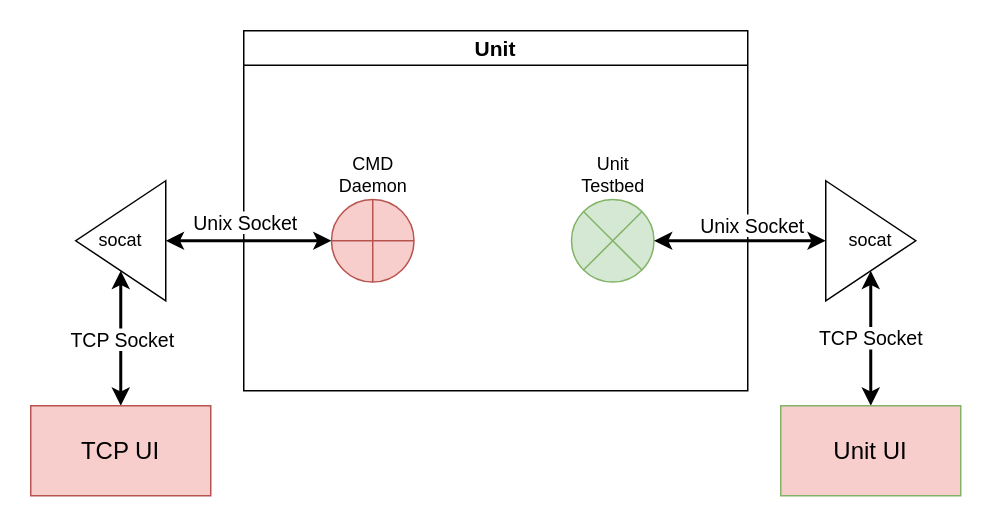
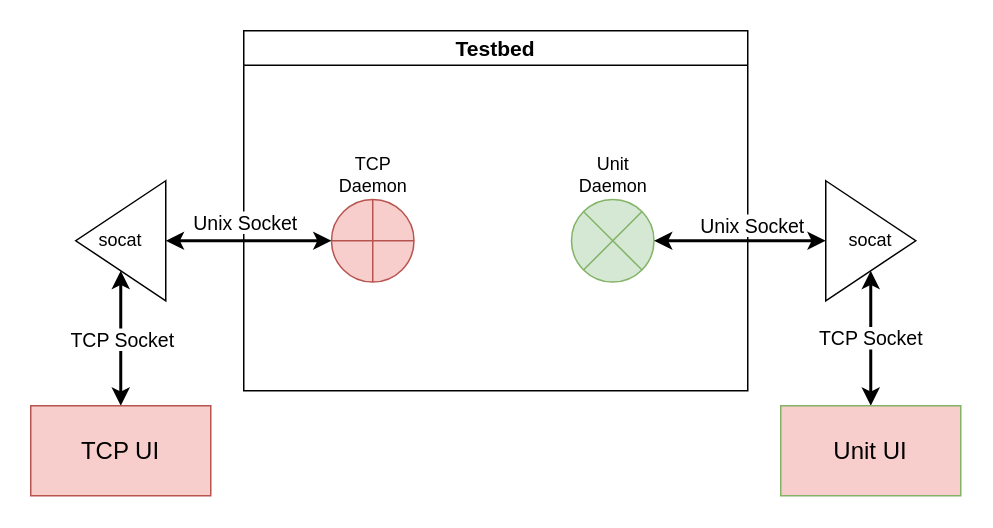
  <mxCell id="0" />
  <mxCell id="1" parent="0" />
- <mxCell id="2" value="Unit" style="swimlane;swimlaneLine=1;horizontal=1;connectable=1;collapsible=0;startSize=23;fontSize=14;" vertex="1" parent="1"><mxGeometry x="162" y="20" width="336" height="240" as="geometry"><mxRectangle x="270" y="190" width="90" height="23" as="alternateBounds" /></mxGeometry></mxCell>
- <mxCell id="3" value="CMD&lt;br&gt;Daemon" style="shape=orEllipse;perimeter=ellipsePerimeter;whiteSpace=wrap;html=1;backgroundOutline=1;fillColor=#f8cecc;strokeColor=#b85450;labelPosition=center;verticalLabelPosition=top;align=center;verticalAlign=bottom;" vertex="1" parent="2"><mxGeometry x="58.5" y="112.5" width="55" height="55" as="geometry" /></mxCell>
- <mxCell id="4" value="Unit Testbed" style="shape=sumEllipse;perimeter=ellipsePerimeter;whiteSpace=wrap;html=1;backgroundOutline=1;fillColor=#d5e8d4;strokeColor=#82b366;verticalAlign=bottom;labelPosition=center;verticalLabelPosition=top;align=center;" vertex="1" parent="2"><mxGeometry x="218.5" y="112.5" width="55" height="55" as="geometry" /></mxCell>
+ <mxCell id="2" value="Testbed" style="swimlane;swimlaneLine=1;horizontal=1;connectable=1;collapsible=0;startSize=23;fontSize=14;" vertex="1" parent="1"><mxGeometry x="162" y="20" width="336" height="240" as="geometry"><mxRectangle x="270" y="190" width="90" height="23" as="alternateBounds" /></mxGeometry></mxCell>
+ <mxCell id="3" value="TCP&lt;br&gt;Daemon" style="shape=orEllipse;perimeter=ellipsePerimeter;whiteSpace=wrap;html=1;backgroundOutline=1;fillColor=#f8cecc;strokeColor=#b85450;labelPosition=center;verticalLabelPosition=top;align=center;verticalAlign=bottom;" vertex="1" parent="2"><mxGeometry x="58.5" y="112.5" width="55" height="55" as="geometry" /></mxCell>
+ <mxCell id="4" value="Unit Daemon" style="shape=sumEllipse;perimeter=ellipsePerimeter;whiteSpace=wrap;html=1;backgroundOutline=1;fillColor=#d5e8d4;strokeColor=#82b366;verticalAlign=bottom;labelPosition=center;verticalLabelPosition=top;align=center;" vertex="1" parent="2"><mxGeometry x="218.5" y="112.5" width="55" height="55" as="geometry" /></mxCell>
  <mxCell id="5" value="socat" style="triangle;whiteSpace=wrap;html=1;" vertex="1" parent="1"><mxGeometry x="550" y="120" width="60" height="80" as="geometry" /></mxCell>
  <mxCell id="6" value="socat" style="triangle;whiteSpace=wrap;html=1;rotation=0;direction=east;flipH=1;" vertex="1" parent="1"><mxGeometry x="50" y="120" width="60" height="80" as="geometry" /></mxCell>
  <mxCell id="7" value="&lt;font style=&quot;font-size: 13px&quot;&gt;Unix Socket&lt;/font&gt;" style="edgeStyle=orthogonalEdgeStyle;rounded=0;orthogonalLoop=1;jettySize=auto;html=1;exitX=1;exitY=0.5;exitDx=0;exitDy=0;entryX=0;entryY=0.5;entryDx=0;entryDy=0;startArrow=classic;startFill=1;strokeWidth=2;" edge="1" parent="1" source="4" target="5"><mxGeometry x="0.127" y="10" relative="1" as="geometry"><mxPoint as="offset" /></mxGeometry></mxCell>
  <mxCell id="8" style="edgeStyle=orthogonalEdgeStyle;rounded=0;orthogonalLoop=1;jettySize=auto;html=1;exitX=0;exitY=0.5;exitDx=0;exitDy=0;entryX=1;entryY=0.5;entryDx=0;entryDy=0;startArrow=classic;startFill=1;strokeWidth=2;" edge="1" parent="1" source="3" target="6"><mxGeometry relative="1" as="geometry" /></mxCell>
  <mxCell id="9" value="&lt;font style=&quot;font-size: 13px&quot;&gt;Unix Socket&lt;/font&gt;" style="edgeLabel;html=1;align=center;verticalAlign=middle;resizable=0;points=[];" vertex="1" connectable="0" parent="8"><mxGeometry x="0.295" y="2" relative="1" as="geometry"><mxPoint x="13.5" y="-15" as="offset" /></mxGeometry></mxCell>
  <mxCell id="10" value="&lt;font style=&quot;font-size: 13px&quot;&gt;TCP Socket&lt;/font&gt;" style="edgeStyle=orthogonalEdgeStyle;rounded=0;orthogonalLoop=1;jettySize=auto;html=1;exitX=0.5;exitY=0;exitDx=0;exitDy=0;entryX=0.5;entryY=1;entryDx=0;entryDy=0;startArrow=classic;startFill=1;strokeWidth=2;" edge="1" parent="1" source="11" target="5"><mxGeometry relative="1" as="geometry" /></mxCell>
  <mxCell id="11" value="&lt;font style=&quot;font-size: 16px&quot;&gt;Unit UI&lt;/font&gt;" style="rounded=0;whiteSpace=wrap;html=1;fillColor=#f8cecc;strokeColor=#82b366;" vertex="1" parent="1"><mxGeometry x="520" y="270" width="120" height="60" as="geometry" /></mxCell>
  <mxCell id="12" value="&lt;font style=&quot;font-size: 13px&quot;&gt;TCP Socket&lt;/font&gt;" style="edgeStyle=orthogonalEdgeStyle;rounded=0;orthogonalLoop=1;jettySize=auto;html=1;exitX=0.5;exitY=0;exitDx=0;exitDy=0;startArrow=classic;startFill=1;strokeWidth=2;" edge="1" parent="1" source="13"><mxGeometry relative="1" as="geometry"><mxPoint x="80" y="180" as="targetPoint" /></mxGeometry></mxCell>
  <mxCell id="13" value="&lt;font style=&quot;font-size: 16px&quot;&gt;TCP UI&lt;/font&gt;" style="rounded=0;whiteSpace=wrap;html=1;fillColor=#f8cecc;strokeColor=#b85450;" vertex="1" parent="1"><mxGeometry x="20" y="270" width="120" height="60" as="geometry" /></mxCell>
